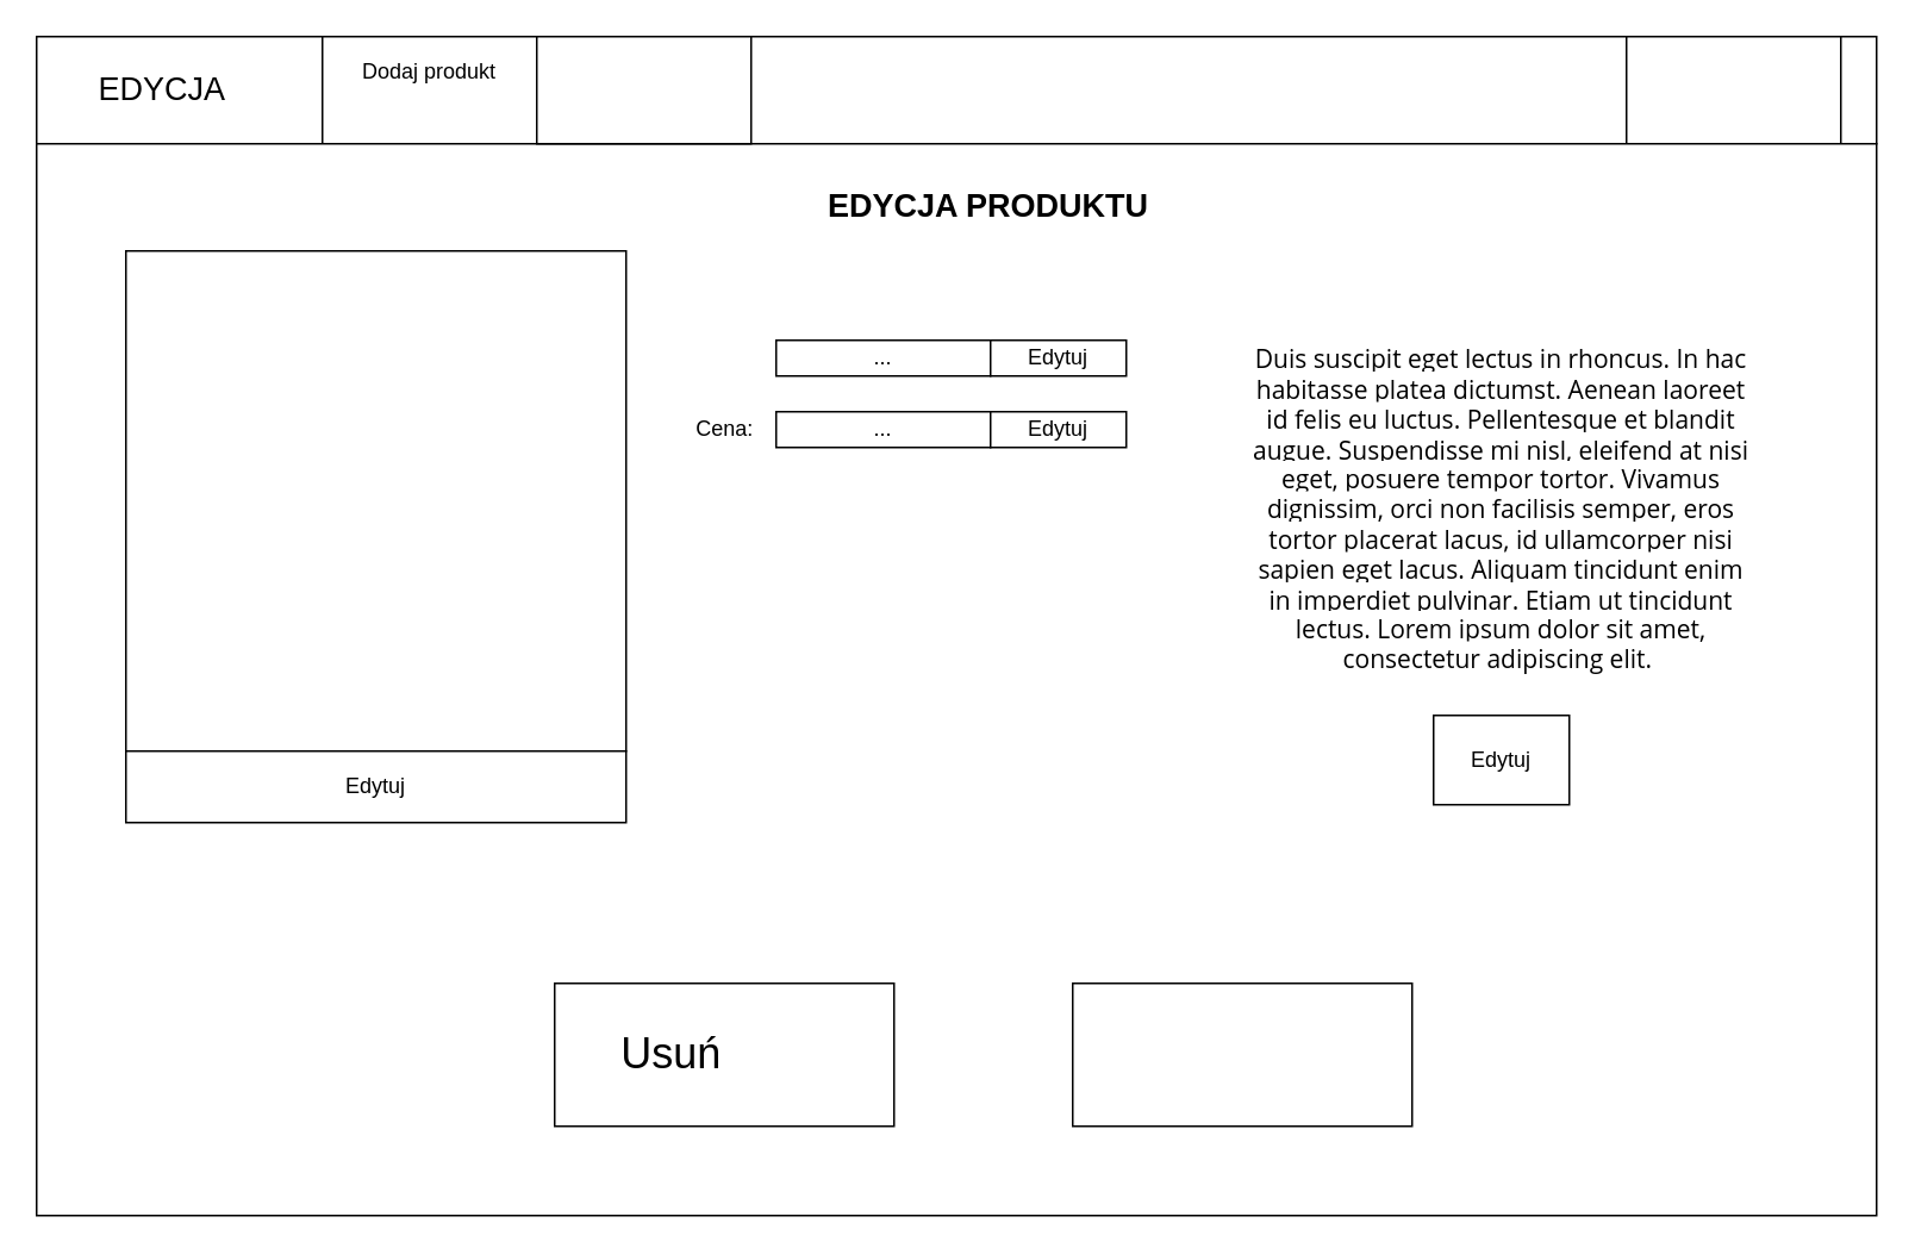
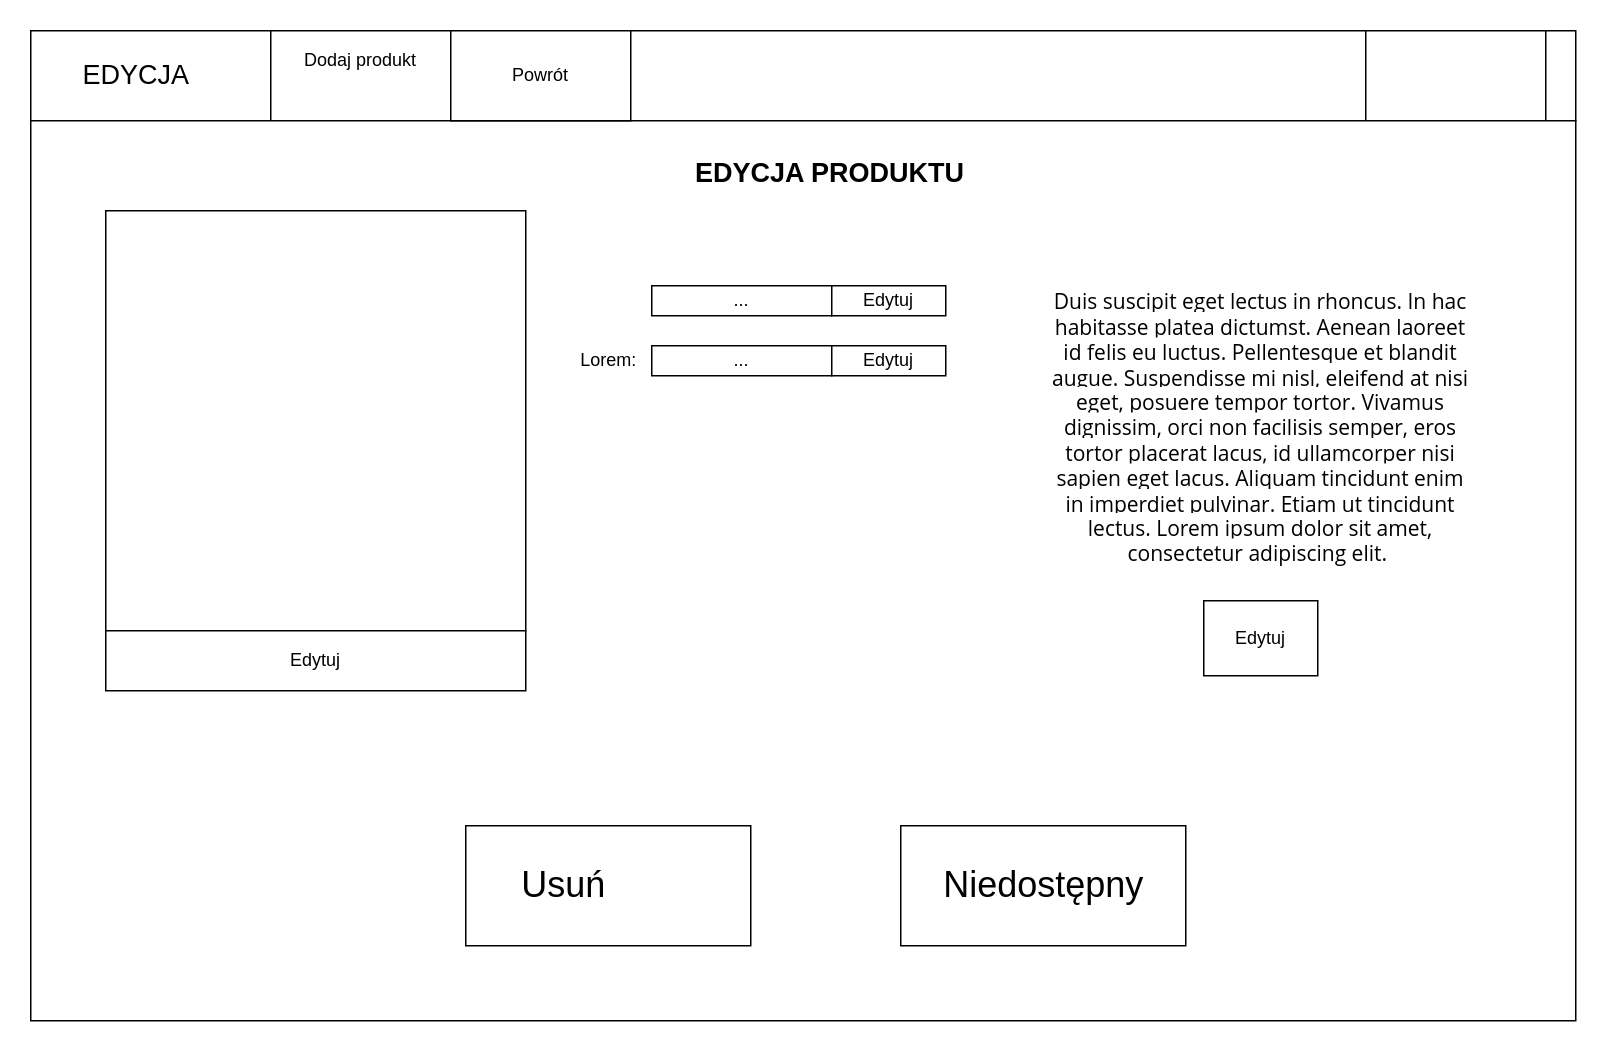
  <mxCell id="0" />
  <mxCell id="1" parent="0" />
  <mxCell id="2" value="" style="rounded=0;whiteSpace=wrap;html=1;" parent="1" vertex="1"><mxGeometry y="20" width="1030" height="60" as="geometry" x="20" /></mxCell>
  <mxCell id="3" value="" style="rounded=0;whiteSpace=wrap;html=1;" parent="1" vertex="1"><mxGeometry x="180" y="20" width="120" height="60" as="geometry" /></mxCell>
  <mxCell id="4" value="" style="rounded=0;whiteSpace=wrap;html=1;" parent="1" vertex="1"><mxGeometry x="910" y="20" width="120" height="60" as="geometry" /></mxCell>
  <mxCell id="5" value="" style="rounded=0;whiteSpace=wrap;html=1;" parent="1" vertex="1"><mxGeometry y="80" width="1030" height="600" as="geometry" x="20" /></mxCell>
  <mxCell id="6" value="&lt;font style=&quot;font-size: 18px;&quot;&gt;EDYCJA&lt;/font&gt;" style="text;html=1;align=center;verticalAlign=middle;resizable=0;points=[];autosize=1;strokeColor=none;fillColor=none;" parent="1" vertex="1"><mxGeometry x="50" y="30" width="80" height="40" as="geometry" /></mxCell>
  <mxCell id="7" value="" style="whiteSpace=wrap;html=1;aspect=fixed;" parent="1" vertex="1"><mxGeometry x="70" y="140" width="280" height="280" as="geometry" /></mxCell>
  <mxCell id="8" value="&lt;span style=&quot;font-family: &amp;quot;Open Sans&amp;quot;, Arial, sans-serif; font-size: 14px; text-align: justify; background-color: rgb(255, 255, 255);&quot;&gt;Duis suscipit eget lectus in rhoncus. In hac habitasse platea dictumst. Aenean laoreet id felis eu luctus. Pellentesque et blandit augue. Suspendisse mi nisl, eleifend at nisi eget, posuere tempor tortor. Vivamus dignissim, orci non facilisis semper, eros tortor placerat lacus, id ullamcorper nisi sapien eget lacus. Aliquam tincidunt enim in imperdiet pulvinar. Etiam ut tincidunt lectus. Lorem ipsum dolor sit amet, consectetur adipiscing elit.&amp;nbsp;&lt;/span&gt;" style="text;html=1;align=center;verticalAlign=middle;whiteSpace=wrap;rounded=0;" parent="1" vertex="1"><mxGeometry x="700" y="195" width="280" height="180" as="geometry" /></mxCell>
  <mxCell id="9" value="..." style="rounded=0;whiteSpace=wrap;html=1;" parent="1" vertex="1"><mxGeometry x="434" y="230" width="120" height="20" as="geometry" /></mxCell>
- <mxCell id="10" value="Cena:" style="text;html=1;align=center;verticalAlign=middle;resizable=0;points=[];autosize=1;strokeColor=none;fillColor=none;" parent="1" vertex="1"><mxGeometry x="375" y="225" width="60" height="30" as="geometry" /></mxCell>
+ <mxCell id="10" value="Lorem:" style="text;html=1;align=center;verticalAlign=middle;resizable=0;points=[];autosize=1;strokeColor=none;fillColor=none;" parent="1" vertex="1"><mxGeometry x="375" y="225" width="60" height="30" as="geometry" /></mxCell>
  <mxCell id="11" value="Dodaj produkt" style="text;html=1;align=center;verticalAlign=middle;whiteSpace=wrap;rounded=0;" parent="1" vertex="1"><mxGeometry x="190" y="25" width="100" height="30" as="geometry" /></mxCell>
  <mxCell id="12" value="" style="rounded=0;whiteSpace=wrap;html=1;" parent="1" vertex="1"><mxGeometry x="70" y="420" width="280" height="40" as="geometry" /></mxCell>
  <mxCell id="13" value="Edytuj" style="text;html=1;align=center;verticalAlign=middle;whiteSpace=wrap;rounded=0;" parent="1" vertex="1"><mxGeometry x="180" y="425" width="60" height="30" as="geometry" /></mxCell>
  <mxCell id="14" value="" style="rounded=0;whiteSpace=wrap;html=1;" parent="1" vertex="1"><mxGeometry x="554" y="230" width="76" height="20" as="geometry" /></mxCell>
  <mxCell id="15" value="Edytuj" style="text;html=1;align=center;verticalAlign=middle;whiteSpace=wrap;rounded=0;" parent="1" vertex="1"><mxGeometry x="562" y="225" width="60" height="30" as="geometry" /></mxCell>
  <mxCell id="16" value="..." style="rounded=0;whiteSpace=wrap;html=1;" parent="1" vertex="1"><mxGeometry x="434" y="190" width="120" height="20" as="geometry" /></mxCell>
  <mxCell id="17" value="" style="rounded=0;whiteSpace=wrap;html=1;" parent="1" vertex="1"><mxGeometry x="554" y="190" width="76" height="20" as="geometry" /></mxCell>
  <mxCell id="18" value="Edytuj" style="text;html=1;align=center;verticalAlign=middle;whiteSpace=wrap;rounded=0;" parent="1" vertex="1"><mxGeometry x="562" y="190" width="60" height="20" as="geometry" /></mxCell>
  <mxCell id="19" value="" style="rounded=0;whiteSpace=wrap;html=1;" parent="1" vertex="1"><mxGeometry x="802" y="400" width="76" height="50" as="geometry" /></mxCell>
  <mxCell id="20" value="Edytuj" style="text;html=1;align=center;verticalAlign=middle;whiteSpace=wrap;rounded=0;" parent="1" vertex="1"><mxGeometry x="810" y="410" width="60" height="30" as="geometry" /></mxCell>
  <mxCell id="21" value="" style="rounded=0;whiteSpace=wrap;html=1;" parent="1" vertex="1"><mxGeometry x="310" y="550" width="190" height="80" as="geometry" /></mxCell>
  <mxCell id="22" value="&lt;font style=&quot;font-size: 24px;&quot;&gt;Usuń&lt;/font&gt;" style="text;html=1;align=center;verticalAlign=middle;resizable=0;points=[];autosize=1;strokeColor=none;fillColor=none;" parent="1" vertex="1"><mxGeometry x="335" y="570" width="80" height="40" as="geometry" /></mxCell>
  <mxCell id="23" value="" style="rounded=0;whiteSpace=wrap;html=1;" parent="1" vertex="1"><mxGeometry x="600" y="550" width="190" height="80" as="geometry" /></mxCell>
+ <mxCell id="24" value="&lt;font style=&quot;font-size: 24px;&quot;&gt;Niedostępny&lt;/font&gt;" style="text;html=1;align=center;verticalAlign=middle;resizable=0;points=[];autosize=1;strokeColor=none;fillColor=none;" parent="1" vertex="1"><mxGeometry x="615" y="570" width="160" height="40" as="geometry" /></mxCell>
  <mxCell id="25" value="&lt;b&gt;&lt;font style=&quot;font-size: 18px;&quot;&gt;EDYCJA PRODUKTU&lt;/font&gt;&lt;/b&gt;" style="text;html=1;align=center;verticalAlign=middle;whiteSpace=wrap;rounded=0;" vertex="1" parent="1"><mxGeometry x="400" y="100" width="306" height="30" as="geometry" /></mxCell>
  <mxCell id="26" value="" style="rounded=0;whiteSpace=wrap;html=1;" vertex="1" parent="1"><mxGeometry x="300" y="20" width="120" height="60" as="geometry" /></mxCell>
+ <mxCell id="27" value="Powrót" style="text;html=1;align=center;verticalAlign=middle;whiteSpace=wrap;rounded=0;" vertex="1" parent="1"><mxGeometry x="310" y="35" width="100" height="30" as="geometry" /></mxCell>
